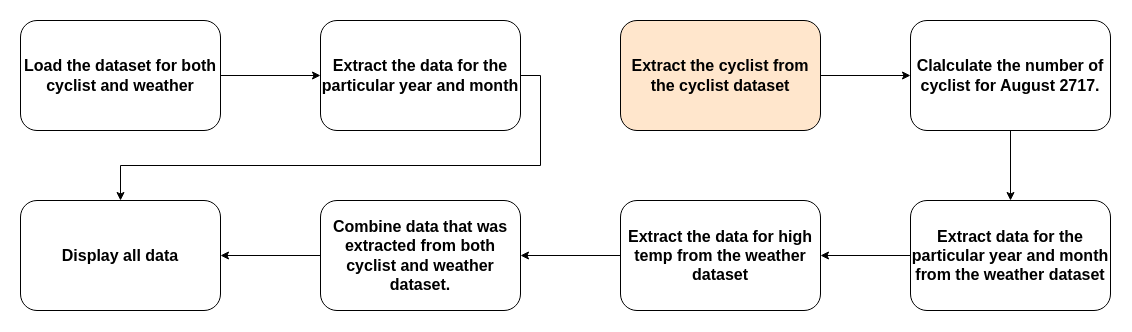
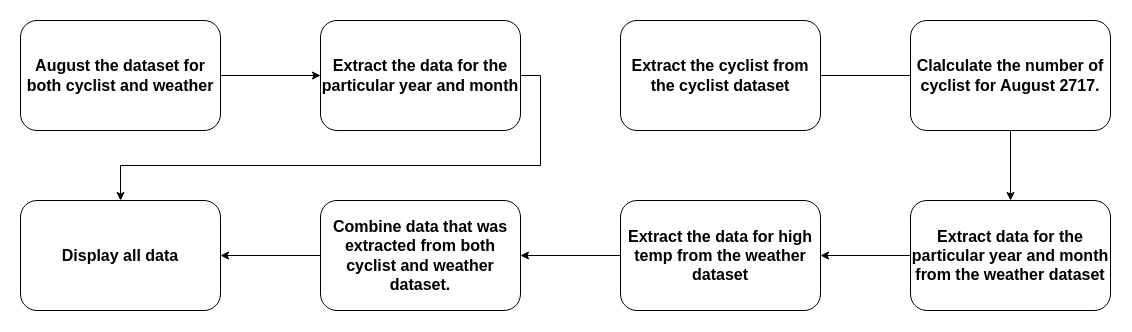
  <mxCell id="0" />
  <mxCell id="1" parent="0" />
  <mxCell id="2" style="edgeStyle=orthogonalEdgeStyle;rounded=0;orthogonalLoop=1;jettySize=auto;html=1;exitX=1;exitY=0.5;exitDx=0;exitDy=0;entryX=0;entryY=0.5;entryDx=0;entryDy=0;" edge="1" parent="1" source="3" target="12"><mxGeometry relative="1" as="geometry" /></mxCell>
- <mxCell id="3" value="&lt;font style=&quot;font-size: 16px&quot;&gt;&lt;b&gt;Load the dataset for both cyclist and weather&lt;/b&gt;&lt;/font&gt;" style="rounded=1;whiteSpace=wrap;html=1;" parent="1" vertex="1"><mxGeometry x="20" y="20" width="200" height="110" as="geometry" /></mxCell>
- <mxCell id="4" style="edgeStyle=orthogonalEdgeStyle;rounded=0;orthogonalLoop=1;jettySize=auto;html=1;exitX=1;exitY=0.5;exitDx=0;exitDy=0;entryX=0;entryY=0.5;entryDx=0;entryDy=0;" edge="1" parent="1" source="5" target="14"><mxGeometry relative="1" as="geometry" /></mxCell>
- <mxCell id="5" value="&lt;font style=&quot;font-size: 16px&quot;&gt;&lt;b&gt;Extract the cyclist from the cyclist dataset&lt;/b&gt;&lt;/font&gt;" style="rounded=1;whiteSpace=wrap;html=1;fillColor=#ffe6cc;" parent="1" vertex="1"><mxGeometry x="620" y="20" width="200" height="110" as="geometry" /></mxCell>
+ <mxCell id="3" value="&lt;font style=&quot;font-size: 16px&quot;&gt;&lt;b&gt;August the dataset for both cyclist and weather&lt;/b&gt;&lt;/font&gt;" style="rounded=1;whiteSpace=wrap;html=1;" parent="1" vertex="1"><mxGeometry x="20" y="20" width="200" height="110" as="geometry" /></mxCell>
+ <mxCell id="4" style="edgeStyle=orthogonalEdgeStyle;rounded=0;orthogonalLoop=1;jettySize=auto;html=1;exitX=1;exitY=0.5;exitDx=0;exitDy=0;entryX=0;entryY=0.5;entryDx=0;entryDy=0;endArrow=none;" edge="1" parent="1" source="5" target="14"><mxGeometry relative="1" as="geometry" /></mxCell>
+ <mxCell id="5" value="&lt;font style=&quot;font-size: 16px&quot;&gt;&lt;b&gt;Extract the cyclist from the cyclist dataset&lt;/b&gt;&lt;/font&gt;" style="rounded=1;whiteSpace=wrap;html=1;" parent="1" vertex="1"><mxGeometry x="620" y="20" width="200" height="110" as="geometry" /></mxCell>
  <mxCell id="6" style="edgeStyle=orthogonalEdgeStyle;rounded=0;orthogonalLoop=1;jettySize=auto;html=1;exitX=0;exitY=0.5;exitDx=0;exitDy=0;entryX=1;entryY=0.5;entryDx=0;entryDy=0;" edge="1" parent="1" source="7" target="8"><mxGeometry relative="1" as="geometry" /></mxCell>
  <mxCell id="7" value="&lt;b&gt;&lt;font style=&quot;font-size: 16px&quot;&gt;Combine data that was extracted from both cyclist and weather dataset.&lt;/font&gt;&lt;/b&gt;" style="rounded=1;whiteSpace=wrap;html=1;" parent="1" vertex="1"><mxGeometry x="320" y="200" width="200" height="110" as="geometry" /></mxCell>
  <mxCell id="8" value="&lt;b&gt;&lt;font style=&quot;font-size: 16px&quot;&gt;Display all data&lt;/font&gt;&lt;/b&gt;" style="rounded=1;whiteSpace=wrap;html=1;" parent="1" vertex="1"><mxGeometry x="20" y="200" width="200" height="110" as="geometry" /></mxCell>
  <mxCell id="9" style="edgeStyle=orthogonalEdgeStyle;rounded=0;orthogonalLoop=1;jettySize=auto;html=1;exitX=0;exitY=0.5;exitDx=0;exitDy=0;entryX=1;entryY=0.5;entryDx=0;entryDy=0;" edge="1" parent="1" source="10" target="16"><mxGeometry relative="1" as="geometry" /></mxCell>
  <mxCell id="10" value="&lt;b&gt;&lt;font style=&quot;font-size: 16px&quot;&gt;Extract data for the particular year and month from the weather dataset&lt;/font&gt;&lt;/b&gt;" style="rounded=1;whiteSpace=wrap;html=1;" vertex="1" parent="1"><mxGeometry x="910" y="200" width="200" height="110" as="geometry" /></mxCell>
  <mxCell id="11" style="edgeStyle=orthogonalEdgeStyle;rounded=0;orthogonalLoop=1;jettySize=auto;html=1;exitX=1;exitY=0.5;exitDx=0;exitDy=0;" edge="1" parent="1" source="12" target="8"><mxGeometry relative="1" as="geometry" /></mxCell>
  <mxCell id="12" value="&lt;b&gt;&lt;font style=&quot;font-size: 16px&quot;&gt;Extract the data for the particular year and month&lt;/font&gt;&lt;/b&gt;" style="rounded=1;whiteSpace=wrap;html=1;" vertex="1" parent="1"><mxGeometry x="320" y="20" width="200" height="110" as="geometry" /></mxCell>
  <mxCell id="13" style="edgeStyle=orthogonalEdgeStyle;rounded=0;orthogonalLoop=1;jettySize=auto;html=1;exitX=0.5;exitY=1;exitDx=0;exitDy=0;entryX=0.5;entryY=0;entryDx=0;entryDy=0;" edge="1" parent="1" source="14" target="10"><mxGeometry relative="1" as="geometry" /></mxCell>
  <mxCell id="14" value="&lt;font size=&quot;1&quot;&gt;&lt;b style=&quot;font-size: 16px&quot;&gt;Clalculate the number of cyclist for August 2717.&lt;/b&gt;&lt;/font&gt;" style="rounded=1;whiteSpace=wrap;html=1;" vertex="1" parent="1"><mxGeometry x="910" y="20" width="200" height="110" as="geometry" /></mxCell>
  <mxCell id="15" style="edgeStyle=orthogonalEdgeStyle;rounded=0;orthogonalLoop=1;jettySize=auto;html=1;exitX=0;exitY=0.5;exitDx=0;exitDy=0;entryX=1;entryY=0.5;entryDx=0;entryDy=0;" edge="1" parent="1" source="16" target="7"><mxGeometry relative="1" as="geometry" /></mxCell>
  <mxCell id="16" value="&lt;b&gt;&lt;font style=&quot;font-size: 16px&quot;&gt;Extract the data for high temp from the weather dataset&lt;/font&gt;&lt;/b&gt;" style="rounded=1;whiteSpace=wrap;html=1;" vertex="1" parent="1"><mxGeometry x="620" y="200" width="200" height="110" as="geometry" /></mxCell>
